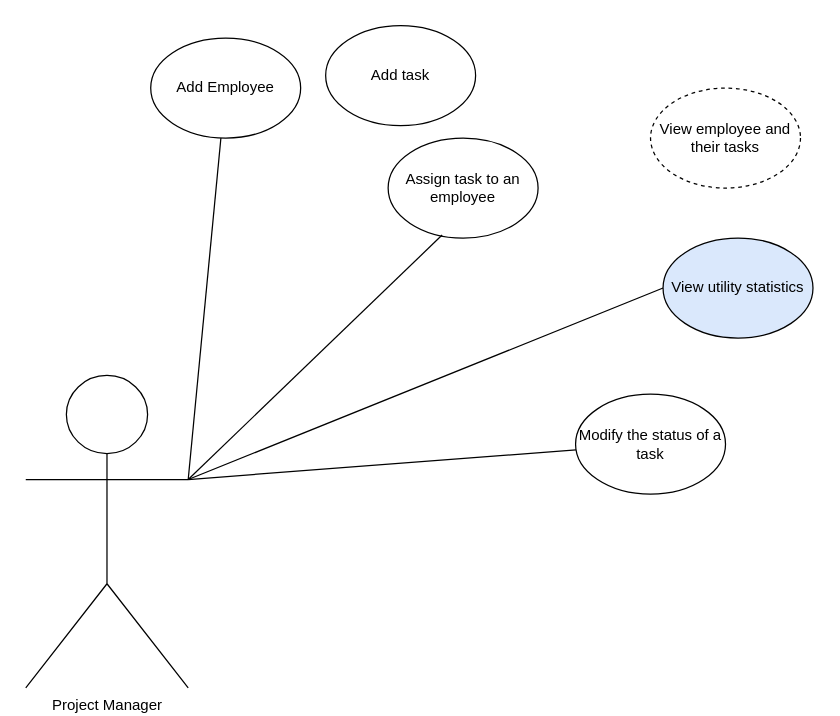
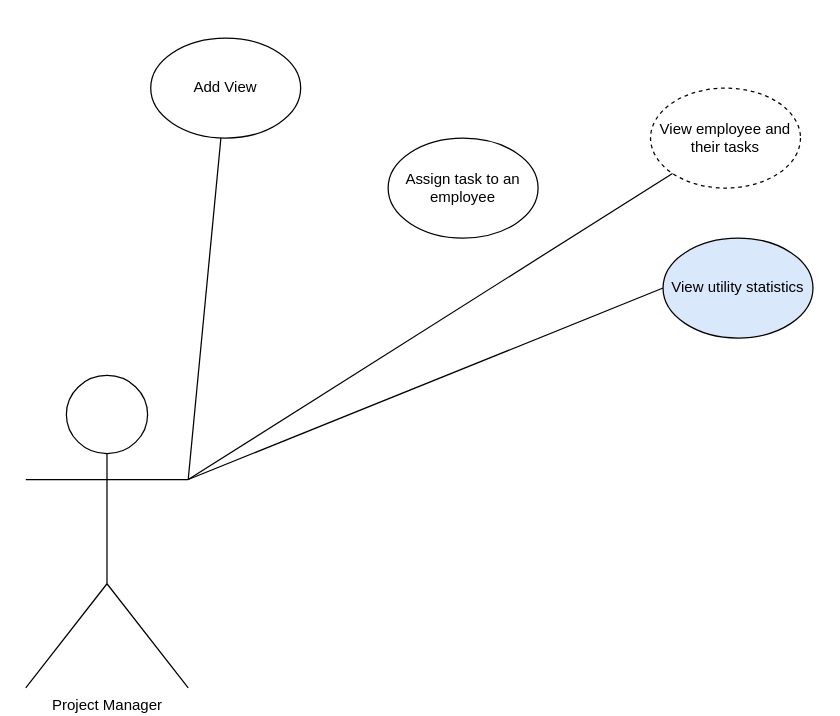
  <mxCell id="0" />
  <mxCell id="1" parent="0" />
  <mxCell id="2" value="Project Manager" style="shape=umlActor;verticalLabelPosition=bottom;verticalAlign=top;html=1;outlineConnect=0;" vertex="1" parent="1"><mxGeometry x="20" y="300" width="130" height="250" as="geometry" /></mxCell>
  <mxCell id="3" value="" style="endArrow=none;html=1;rounded=0;exitX=1;exitY=0.333;exitDx=0;exitDy=0;exitPerimeter=0;" edge="1" parent="1" source="2" target="4"><mxGeometry width="50" height="50" relative="1" as="geometry"><mxPoint x="150" y="300" as="sourcePoint" /><mxPoint x="250" y="180" as="targetPoint" /></mxGeometry></mxCell>
- <mxCell id="4" value="Add Employee" style="ellipse;whiteSpace=wrap;html=1;" vertex="1" parent="1"><mxGeometry x="120" y="30" width="120" height="80" as="geometry" /></mxCell>
- <mxCell id="5" value="Add task" style="ellipse;whiteSpace=wrap;html=1;" vertex="1" parent="1"><mxGeometry x="260" y="20" width="120" height="80" as="geometry" /></mxCell>
+ <mxCell id="4" value="Add View" style="ellipse;whiteSpace=wrap;html=1;" vertex="1" parent="1"><mxGeometry x="120" y="30" width="120" height="80" as="geometry" /></mxCell>
  <mxCell id="6" value="Assign task to an employee" style="ellipse;whiteSpace=wrap;html=1;" vertex="1" parent="1"><mxGeometry x="310" y="110" width="120" height="80" as="geometry" /></mxCell>
  <mxCell id="7" value="View employee and their tasks" style="ellipse;whiteSpace=wrap;html=1;dashed=1;" vertex="1" parent="1"><mxGeometry x="520" y="70" width="120" height="80" as="geometry" /></mxCell>
- <mxCell id="8" value="Modify the status of a task" style="ellipse;whiteSpace=wrap;html=1;" vertex="1" parent="1"><mxGeometry x="460" y="315" width="120" height="80" as="geometry" /></mxCell>
  <mxCell id="9" value="View utility statistics" style="ellipse;whiteSpace=wrap;html=1;fillColor=#dae8fc;" vertex="1" parent="1"><mxGeometry x="530" y="190" width="120" height="80" as="geometry" /></mxCell>
- <mxCell id="10" value="" style="endArrow=none;html=1;rounded=0;exitX=1;exitY=0.333;exitDx=0;exitDy=0;exitPerimeter=0;entryX=0.36;entryY=0.97;entryDx=0;entryDy=0;entryPerimeter=0;" edge="1" parent="1" source="2" target="6"><mxGeometry width="50" height="50" relative="1" as="geometry"><mxPoint x="270" y="310" as="sourcePoint" /><mxPoint x="320" y="260" as="targetPoint" /></mxGeometry></mxCell>
+ <mxCell id="11" value="" style="endArrow=none;html=1;rounded=0;exitX=1;exitY=0.333;exitDx=0;exitDy=0;exitPerimeter=0;entryX=0;entryY=1;entryDx=0;entryDy=0;" edge="1" parent="1" source="2" target="7"><mxGeometry width="50" height="50" relative="1" as="geometry"><mxPoint x="280" y="320" as="sourcePoint" /><mxPoint x="330" y="270" as="targetPoint" /></mxGeometry></mxCell>
  <mxCell id="12" value="" style="endArrow=none;html=1;rounded=0;exitX=1;exitY=0.333;exitDx=0;exitDy=0;exitPerimeter=0;entryX=0;entryY=0.5;entryDx=0;entryDy=0;" edge="1" parent="1" source="2" target="9"><mxGeometry width="50" height="50" relative="1" as="geometry"><mxPoint x="290" y="330" as="sourcePoint" /><mxPoint x="340" y="280" as="targetPoint" /></mxGeometry></mxCell>
- <mxCell id="13" value="" style="endArrow=none;html=1;rounded=0;exitX=1;exitY=0.333;exitDx=0;exitDy=0;exitPerimeter=0;" edge="1" parent="1" source="2" target="8"><mxGeometry width="50" height="50" relative="1" as="geometry"><mxPoint x="300" y="340" as="sourcePoint" /><mxPoint x="350" y="290" as="targetPoint" /></mxGeometry></mxCell>
